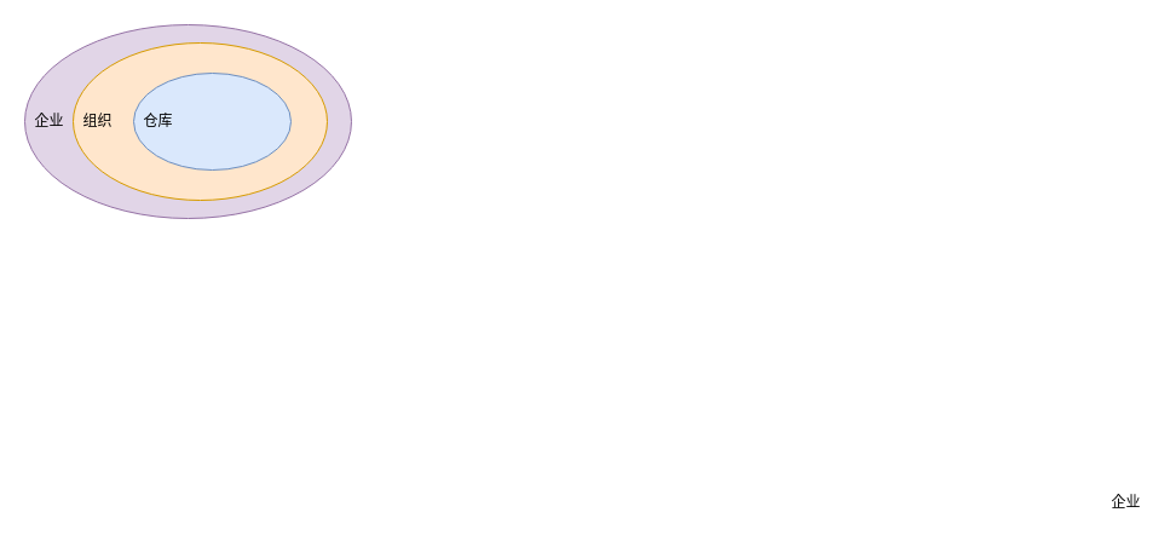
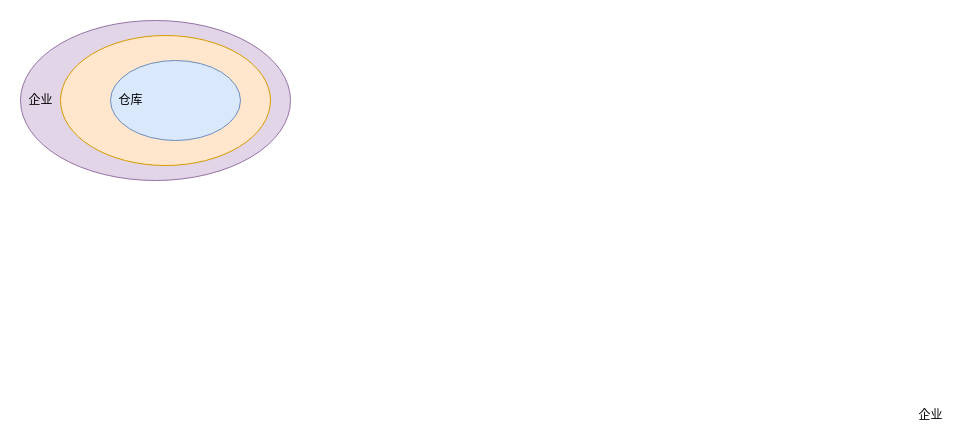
  <mxCell id="0" />
  <mxCell id="1" parent="0" />
  <mxCell id="2" value="仓库" style="ellipse;whiteSpace=wrap;html=1;fillColor=#e1d5e7;strokeColor=#9673a6;" vertex="1" parent="1"><mxGeometry x="20" y="20" width="270" height="160" as="geometry" /></mxCell>
  <mxCell id="3" value="仓库" style="ellipse;whiteSpace=wrap;html=1;fillColor=#ffe6cc;strokeColor=#d79b00;" vertex="1" parent="1"><mxGeometry x="60" y="35" width="210" height="130" as="geometry" /></mxCell>
  <mxCell id="4" value="" style="ellipse;whiteSpace=wrap;html=1;fillColor=#dae8fc;strokeColor=#6c8ebf;" vertex="1" parent="1"><mxGeometry x="110" y="60" width="130" height="80" as="geometry" /></mxCell>
  <mxCell id="5" value="仓库" style="text;html=1;align=center;verticalAlign=middle;resizable=0;points=[];autosize=1;strokeColor=none;fillColor=none;" vertex="1" parent="1"><mxGeometry x="110" y="90" width="40" height="20" as="geometry" /></mxCell>
- <mxCell id="6" value="组织" style="text;html=1;align=center;verticalAlign=middle;resizable=0;points=[];autosize=1;strokeColor=none;fillColor=none;" vertex="1" parent="1"><mxGeometry x="60" y="90" width="40" height="20" as="geometry" /></mxCell>
  <mxCell id="7" value="企业" style="text;html=1;align=center;verticalAlign=middle;resizable=0;points=[];autosize=1;strokeColor=none;fillColor=none;" vertex="1" parent="1"><mxGeometry x="910" y="405" width="40" height="20" as="geometry" /></mxCell>
  <mxCell id="8" value="企业" style="text;html=1;align=center;verticalAlign=middle;resizable=0;points=[];autosize=1;strokeColor=none;fillColor=none;" vertex="1" parent="1"><mxGeometry x="20" y="90" width="40" height="20" as="geometry" /></mxCell>
